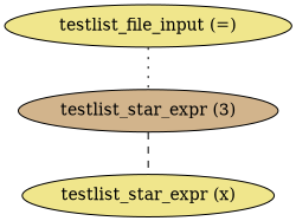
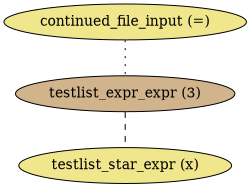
  graph {
    node [fillcolor=khaki style=filled]
-   n1 [label="testlist_file_input (=)"]
-   n2 [fillcolor=tan label="testlist_star_expr (3)"]
+   n1 [label="continued_file_input (=)"]
+   n2 [fillcolor=tan label="testlist_expr_expr (3)"]
    n3 [label="testlist_star_expr (x)"]
    n1 -- n2 [style=dotted]
    n2 -- n3 [style=dashed]
  }
